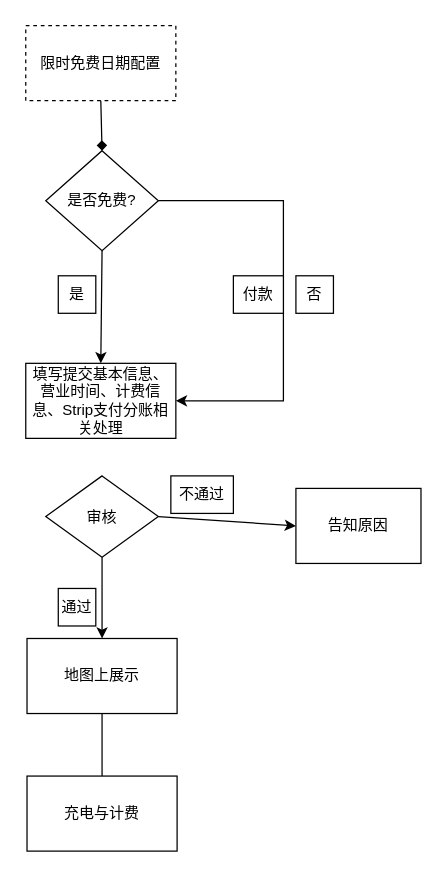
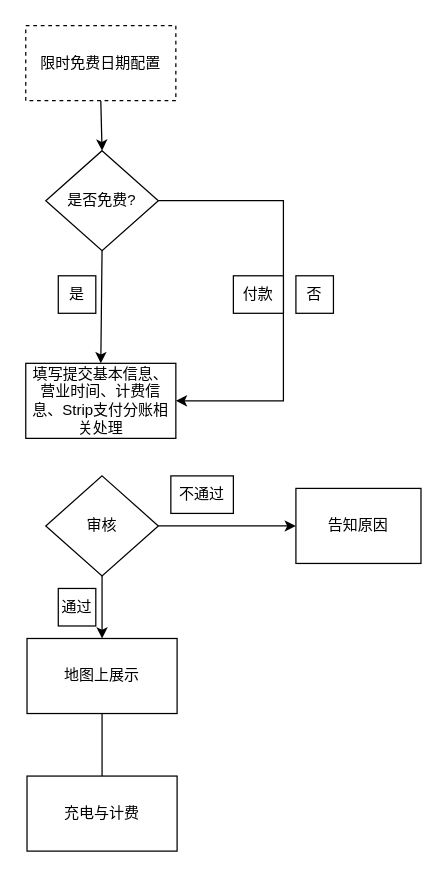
  <mxCell id="0" />
  <mxCell id="1" parent="0" />
  <mxCell id="2" value="限时免费日期配置" style="rounded=0;whiteSpace=wrap;html=1;dashed=1;" parent="1" vertex="1"><mxGeometry x="20" y="20" width="120" height="60" as="geometry" /></mxCell>
- <mxCell id="3" value="" style="endArrow=diamond;html=1;rounded=0;exitX=0.5;exitY=1;exitDx=0;exitDy=0;entryX=0.5;entryY=0;entryDx=0;entryDy=0;" parent="1" source="2" target="4" edge="1"><mxGeometry width="50" height="50" relative="1" as="geometry"><mxPoint x="56" y="360" as="sourcePoint" /><mxPoint x="80" y="130" as="targetPoint" /></mxGeometry></mxCell>
+ <mxCell id="3" value="" style="endArrow=classic;html=1;rounded=0;exitX=0.5;exitY=1;exitDx=0;exitDy=0;entryX=0.5;entryY=0;entryDx=0;entryDy=0;" parent="1" source="2" target="4" edge="1"><mxGeometry width="50" height="50" relative="1" as="geometry"><mxPoint x="56" y="360" as="sourcePoint" /><mxPoint x="80" y="130" as="targetPoint" /></mxGeometry></mxCell>
  <mxCell id="4" value="是否免费?" style="rhombus;whiteSpace=wrap;html=1;" parent="1" vertex="1"><mxGeometry x="36" y="120" width="90" height="80" as="geometry" /></mxCell>
  <mxCell id="5" value="" style="endArrow=classic;html=1;rounded=0;exitX=0.5;exitY=1;exitDx=0;exitDy=0;entryX=0.5;entryY=0;entryDx=0;entryDy=0;" parent="1" source="4" target="7" edge="1"><mxGeometry width="50" height="50" relative="1" as="geometry"><mxPoint x="56" y="360" as="sourcePoint" /><mxPoint x="80" y="260" as="targetPoint" /></mxGeometry></mxCell>
  <mxCell id="6" value="" style="endArrow=classic;html=1;rounded=0;exitX=1;exitY=0.5;exitDx=0;exitDy=0;entryX=1;entryY=0.5;entryDx=0;entryDy=0;" parent="1" source="4" target="7" edge="1"><mxGeometry width="50" height="50" relative="1" as="geometry"><mxPoint x="126" y="160" as="sourcePoint" /><mxPoint x="186" y="300" as="targetPoint" /><Array as="points"><mxPoint x="226" y="160" /><mxPoint x="226" y="320" /></Array></mxGeometry></mxCell>
  <mxCell id="7" value="填写提交基本信息、营业时间、计费信息、Strip支付分账相关处理" style="rounded=0;whiteSpace=wrap;html=1;" parent="1" vertex="1"><mxGeometry x="20" y="290" width="120" height="60" as="geometry" /></mxCell>
  <mxCell id="8" value="否" style="rounded=0;whiteSpace=wrap;html=1;" parent="1" vertex="1"><mxGeometry x="236" y="220" width="30" height="30" as="geometry" /></mxCell>
  <mxCell id="9" value="是" style="rounded=0;whiteSpace=wrap;html=1;" parent="1" vertex="1"><mxGeometry x="46" y="220" width="30" height="30" as="geometry" /></mxCell>
  <mxCell id="10" value="付款" style="rounded=0;whiteSpace=wrap;html=1;" parent="1" vertex="1"><mxGeometry x="186" y="220" width="40" height="30" as="geometry" /></mxCell>
- <mxCell id="11" value="审核&lt;br&gt;" style="rhombus;whiteSpace=wrap;html=1;" parent="1" vertex="1"><mxGeometry x="36" y="380" width="90" height="65" as="geometry" /></mxCell>
+ <mxCell id="11" value="审核&lt;br&gt;" style="rhombus;whiteSpace=wrap;html=1;" parent="1" vertex="1"><mxGeometry x="36" y="380" width="90" height="80" as="geometry" /></mxCell>
  <mxCell id="12" value="" style="endArrow=classic;html=1;rounded=0;exitX=0.5;exitY=1;exitDx=0;exitDy=0;entryX=0.5;entryY=0;entryDx=0;entryDy=0;" parent="1" source="11" target="13" edge="1"><mxGeometry width="50" height="50" relative="1" as="geometry"><mxPoint x="90" y="530" as="sourcePoint" /><mxPoint x="81" y="530" as="targetPoint" /></mxGeometry></mxCell>
  <mxCell id="13" value="地图上展示" style="rounded=0;whiteSpace=wrap;html=1;" parent="1" vertex="1"><mxGeometry x="21" y="510" width="120" height="60" as="geometry" /></mxCell>
  <mxCell id="14" value="通过" style="rounded=0;whiteSpace=wrap;html=1;" parent="1" vertex="1"><mxGeometry x="46" y="470" width="30" height="30" as="geometry" /></mxCell>
  <mxCell id="15" value="" style="endArrow=classic;html=1;rounded=0;exitX=1;exitY=0.5;exitDx=0;exitDy=0;entryX=0;entryY=0.5;entryDx=0;entryDy=0;" parent="1" source="11" target="17" edge="1"><mxGeometry width="50" height="50" relative="1" as="geometry"><mxPoint x="90" y="360" as="sourcePoint" /><mxPoint x="206" y="420" as="targetPoint" /><Array as="points" /></mxGeometry></mxCell>
  <mxCell id="16" value="不通过" style="rounded=0;whiteSpace=wrap;html=1;" parent="1" vertex="1"><mxGeometry x="136" y="380" width="50" height="30" as="geometry" /></mxCell>
  <mxCell id="17" value="告知原因" style="rounded=0;whiteSpace=wrap;html=1;" parent="1" vertex="1"><mxGeometry x="236" y="390" width="100" height="60" as="geometry" /></mxCell>
  <mxCell id="18" value="" style="endArrow=none;html=1;rounded=0;exitX=0.5;exitY=1;exitDx=0;exitDy=0;entryX=0.5;entryY=0;entryDx=0;entryDy=0;" parent="1" source="13" target="19" edge="1"><mxGeometry width="50" height="50" relative="1" as="geometry"><mxPoint x="46" y="570" as="sourcePoint" /><mxPoint x="81" y="620" as="targetPoint" /></mxGeometry></mxCell>
  <mxCell id="19" value="充电与计费" style="rounded=0;whiteSpace=wrap;html=1;" parent="1" vertex="1"><mxGeometry x="21" y="620" width="120" height="60" as="geometry" /></mxCell>
